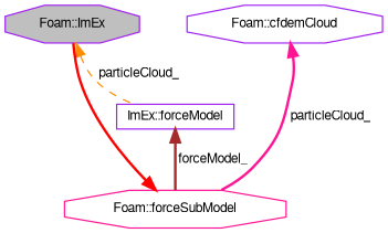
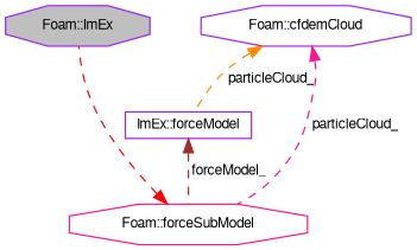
  digraph {
    node [color=purple fillcolor=white fontname=FreeSans fontsize=10 shape=octagon style=filled]
    edge [dir=back fontname=FreeSans fontsize=10 labelfontname=FreeSans labelfontsize=10 style=bold]
    n1 [fillcolor=grey75 fontcolor=black height=0.2 label="Foam::ImEx" width=0.4]
    n2 [color=deeppink height=0.2 label="Foam::forceSubModel" width=0.4]
    n3 [height=0.2 label="ImEx::forceModel" shape=box width=0.4]
    n4 [height=0.2 label="Foam::cfdemCloud" width=0.4]
-   n2 -> n1 [color=red]
-   n3 -> n2 [color=brown label=" forceModel_"]
-   n4 -> n2 [color=deeppink label=" particleCloud_"]
-   n1 -> n3 [color=darkorange label=" particleCloud_" style=dashed]
+   n2 -> n1 [color=red style=dashed]
+   n3 -> n2 [color=brown label=" forceModel_" style=dashed]
+   n4 -> n2 [color=deeppink label=" particleCloud_" style=dashed]
+   n4 -> n3 [color=darkorange label=" particleCloud_" style=dashed]
  }
